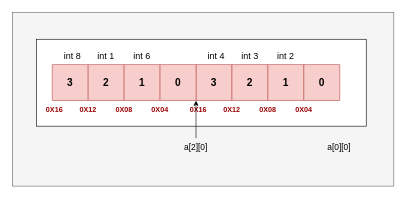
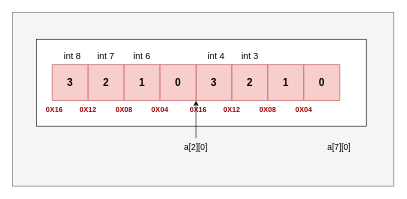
  <mxCell id="0" />
  <mxCell id="1" parent="0" />
  <mxCell id="2" value="" style="rounded=0;whiteSpace=wrap;html=1;fillColor=#f5f5f5;fontColor=#333333;strokeColor=#666666;" parent="1" vertex="1"><mxGeometry x="20" y="20" width="636" height="290" as="geometry" /></mxCell>
  <mxCell id="3" value="" style="rounded=0;whiteSpace=wrap;html=1;" parent="1" vertex="1"><mxGeometry x="60" y="65" width="550" height="145" as="geometry" /></mxCell>
  <mxCell id="4" value="3" style="rounded=0;whiteSpace=wrap;html=1;fillColor=#f8cecc;strokeColor=#b85450;fontStyle=1;fontSize=17;" parent="1" vertex="1"><mxGeometry x="326" y="107.5" width="60" height="60" as="geometry" /></mxCell>
  <mxCell id="5" value="2" style="rounded=0;whiteSpace=wrap;html=1;fillColor=#f8cecc;strokeColor=#b85450;fontStyle=1;fontSize=17;" parent="1" vertex="1"><mxGeometry x="386" y="107.5" width="60" height="60" as="geometry" /></mxCell>
  <mxCell id="6" value="1" style="rounded=0;whiteSpace=wrap;html=1;fillColor=#f8cecc;strokeColor=#b85450;fontStyle=1;fontSize=17;" parent="1" vertex="1"><mxGeometry x="446" y="107.5" width="60" height="60" as="geometry" /></mxCell>
  <mxCell id="7" value="0" style="rounded=0;whiteSpace=wrap;html=1;fillColor=#f8cecc;strokeColor=#b85450;fontStyle=1;fontSize=17;" parent="1" vertex="1"><mxGeometry x="506" y="107.5" width="60" height="60" as="geometry" /></mxCell>
- <mxCell id="8" value="&lt;font style=&quot;font-size: 15px;&quot;&gt;int 2&lt;/font&gt;" style="text;html=1;align=center;verticalAlign=middle;whiteSpace=wrap;rounded=0;" parent="1" vertex="1"><mxGeometry x="446" y="77.5" width="60" height="30" as="geometry" /></mxCell>
  <mxCell id="9" value="&lt;font style=&quot;font-size: 15px;&quot;&gt;int 3&lt;/font&gt;" style="text;html=1;align=center;verticalAlign=middle;whiteSpace=wrap;rounded=0;" parent="1" vertex="1"><mxGeometry x="386" y="77.5" width="60" height="30" as="geometry" /></mxCell>
  <mxCell id="10" value="&lt;font style=&quot;font-size: 15px;&quot;&gt;int 4&lt;/font&gt;" style="text;html=1;align=center;verticalAlign=middle;whiteSpace=wrap;rounded=0;" parent="1" vertex="1"><mxGeometry x="330" y="77.5" width="60" height="30" as="geometry" /></mxCell>
  <mxCell id="11" value="0X04" style="text;html=1;align=center;verticalAlign=middle;whiteSpace=wrap;rounded=0;fontColor=#990000;fontStyle=1" parent="1" vertex="1"><mxGeometry x="476" y="167.5" width="60" height="30" as="geometry" /></mxCell>
  <mxCell id="12" value="0X08" style="text;html=1;align=center;verticalAlign=middle;whiteSpace=wrap;rounded=0;fontColor=#990000;fontStyle=1" parent="1" vertex="1"><mxGeometry x="416" y="167.5" width="60" height="30" as="geometry" /></mxCell>
  <mxCell id="13" value="0X12" style="text;html=1;align=center;verticalAlign=middle;whiteSpace=wrap;rounded=0;fontColor=#990000;fontStyle=1" parent="1" vertex="1"><mxGeometry x="356" y="167.5" width="60" height="30" as="geometry" /></mxCell>
  <mxCell id="14" value="0X16" style="text;html=1;align=center;verticalAlign=middle;whiteSpace=wrap;rounded=0;fontColor=#990000;fontStyle=1" parent="1" vertex="1"><mxGeometry x="300" y="167.5" width="60" height="30" as="geometry" /></mxCell>
  <mxCell id="15" value="3" style="rounded=0;whiteSpace=wrap;html=1;fillColor=#f8cecc;strokeColor=#b85450;fontStyle=1;fontSize=17;" vertex="1" parent="1"><mxGeometry x="86" y="107.5" width="60" height="60" as="geometry" /></mxCell>
  <mxCell id="16" value="2" style="rounded=0;whiteSpace=wrap;html=1;fillColor=#f8cecc;strokeColor=#b85450;fontStyle=1;fontSize=17;" vertex="1" parent="1"><mxGeometry x="146" y="107.5" width="60" height="60" as="geometry" /></mxCell>
  <mxCell id="17" value="1" style="rounded=0;whiteSpace=wrap;html=1;fillColor=#f8cecc;strokeColor=#b85450;fontStyle=1;fontSize=17;" vertex="1" parent="1"><mxGeometry x="206" y="107.5" width="60" height="60" as="geometry" /></mxCell>
  <mxCell id="18" value="0" style="rounded=0;whiteSpace=wrap;html=1;fillColor=#f8cecc;strokeColor=#b85450;fontStyle=1;fontSize=17;" vertex="1" parent="1"><mxGeometry x="266" y="107.5" width="60" height="60" as="geometry" /></mxCell>
  <mxCell id="19" value="&lt;font style=&quot;font-size: 15px;&quot;&gt;int 6&lt;/font&gt;" style="text;html=1;align=center;verticalAlign=middle;whiteSpace=wrap;rounded=0;" vertex="1" parent="1"><mxGeometry x="206" y="77.5" width="60" height="30" as="geometry" /></mxCell>
- <mxCell id="20" value="&lt;font style=&quot;font-size: 15px;&quot;&gt;int 1&lt;/font&gt;" style="text;html=1;align=center;verticalAlign=middle;whiteSpace=wrap;rounded=0;" vertex="1" parent="1"><mxGeometry x="146" y="77.5" width="60" height="30" as="geometry" /></mxCell>
+ <mxCell id="20" value="&lt;font style=&quot;font-size: 15px;&quot;&gt;int 7&lt;/font&gt;" style="text;html=1;align=center;verticalAlign=middle;whiteSpace=wrap;rounded=0;" vertex="1" parent="1"><mxGeometry x="146" y="77.5" width="60" height="30" as="geometry" /></mxCell>
  <mxCell id="21" value="&lt;font style=&quot;font-size: 15px;&quot;&gt;int 8&lt;/font&gt;" style="text;html=1;align=center;verticalAlign=middle;whiteSpace=wrap;rounded=0;" vertex="1" parent="1"><mxGeometry x="90" y="77.5" width="60" height="30" as="geometry" /></mxCell>
  <mxCell id="22" value="0X04" style="text;html=1;align=center;verticalAlign=middle;whiteSpace=wrap;rounded=0;fontColor=#990000;fontStyle=1" vertex="1" parent="1"><mxGeometry x="236" y="167.5" width="60" height="30" as="geometry" /></mxCell>
  <mxCell id="23" value="0X08" style="text;html=1;align=center;verticalAlign=middle;whiteSpace=wrap;rounded=0;fontColor=#990000;fontStyle=1" vertex="1" parent="1"><mxGeometry x="176" y="167.5" width="60" height="30" as="geometry" /></mxCell>
  <mxCell id="24" value="0X12" style="text;html=1;align=center;verticalAlign=middle;whiteSpace=wrap;rounded=0;fontColor=#990000;fontStyle=1" vertex="1" parent="1"><mxGeometry x="116" y="167.5" width="60" height="30" as="geometry" /></mxCell>
  <mxCell id="25" value="0X16" style="text;html=1;align=center;verticalAlign=middle;whiteSpace=wrap;rounded=0;fontColor=#990000;fontStyle=1" vertex="1" parent="1"><mxGeometry x="60" y="167.5" width="60" height="30" as="geometry" /></mxCell>
- <mxCell id="26" value="a[0][0]" style="text;html=1;align=center;verticalAlign=middle;whiteSpace=wrap;rounded=0;fontSize=14;" vertex="1" parent="1"><mxGeometry x="535" y="230" width="60" height="30" as="geometry" /></mxCell>
+ <mxCell id="26" value="a[7][0]" style="text;html=1;align=center;verticalAlign=middle;whiteSpace=wrap;rounded=0;fontSize=14;" vertex="1" parent="1"><mxGeometry x="535" y="230" width="60" height="30" as="geometry" /></mxCell>
  <mxCell id="27" value="a[2][0]" style="text;html=1;align=center;verticalAlign=middle;whiteSpace=wrap;rounded=0;fontSize=14;" vertex="1" parent="1"><mxGeometry x="296" y="230" width="60" height="30" as="geometry" /></mxCell>
  <mxCell id="28" value="" style="endArrow=classic;html=1;rounded=0;entryX=0.5;entryY=0;entryDx=0;entryDy=0;" edge="1" parent="1"><mxGeometry width="50" height="50" relative="1" as="geometry"><mxPoint x="326" y="230" as="sourcePoint" /><mxPoint x="326" y="167.5" as="targetPoint" /></mxGeometry></mxCell>
